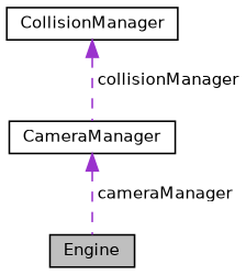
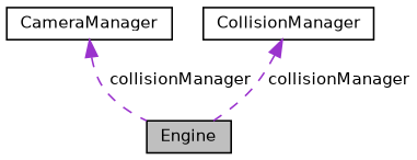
  digraph {
    node [color=black fillcolor=white fontname=Helvetica fontsize=10 shape=record style=filled]
    edge [color=darkorchid3 dir=back fontname=Helvetica fontsize=10 labelfontname=Helvetica labelfontsize=10 style=dashed]
    n1 [fillcolor=grey75 fontcolor=black height=0.2 label=Engine width=0.4]
    n2 [height=0.2 label=CameraManager width=0.4]
    n3 [height=0.2 label=CollisionManager width=0.4]
-   n2 -> n1 [label=" cameraManager"]
-   n3 -> n2 [label=" collisionManager"]
+   n2 -> n1 [label=" collisionManager"]
+   n3 -> n1 [label=" collisionManager"]
  }
